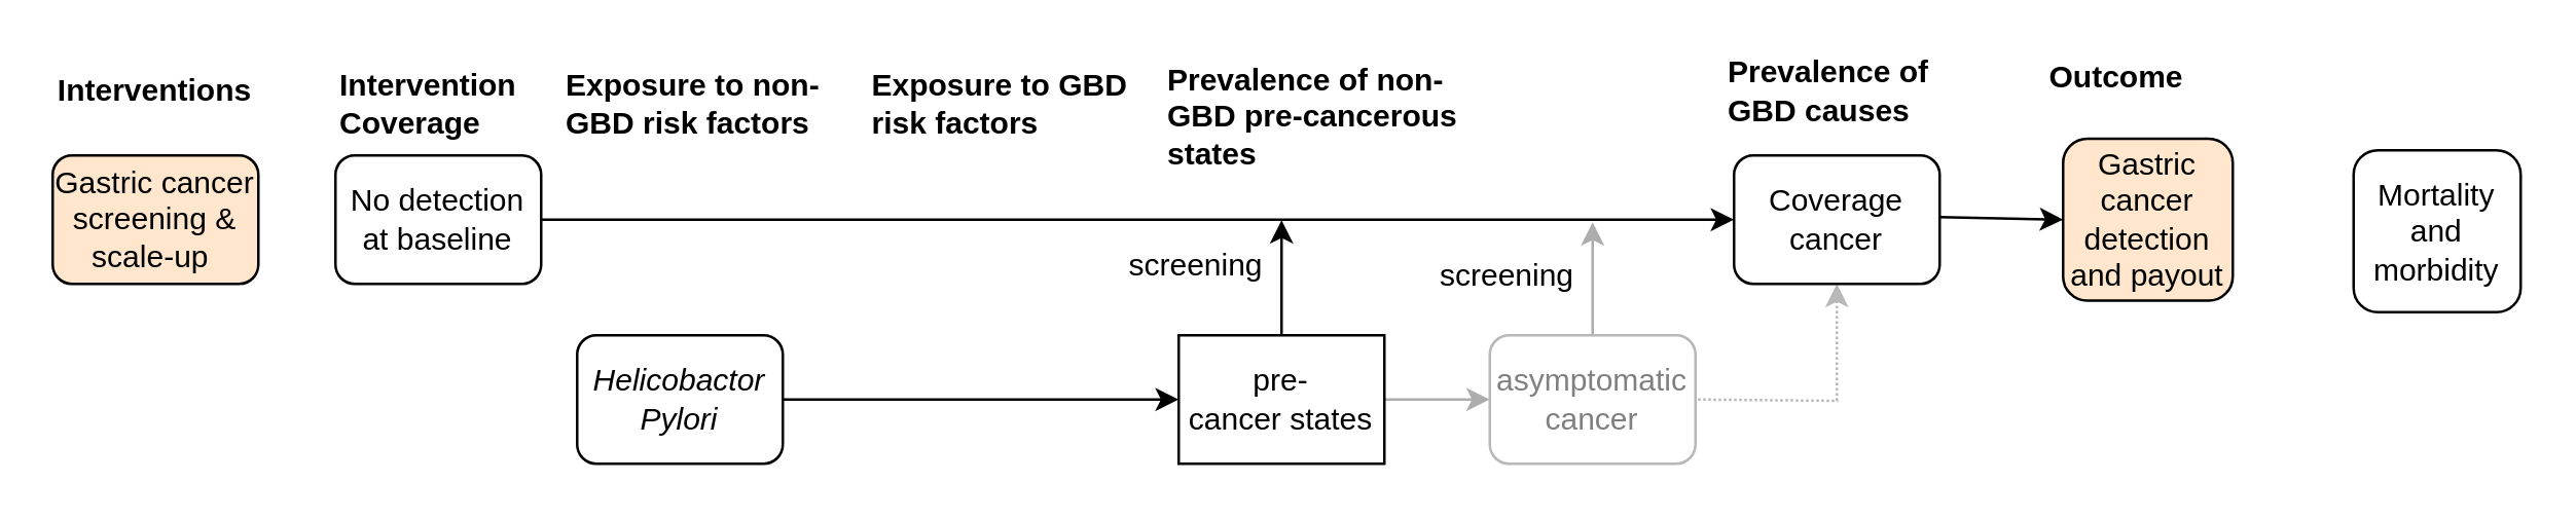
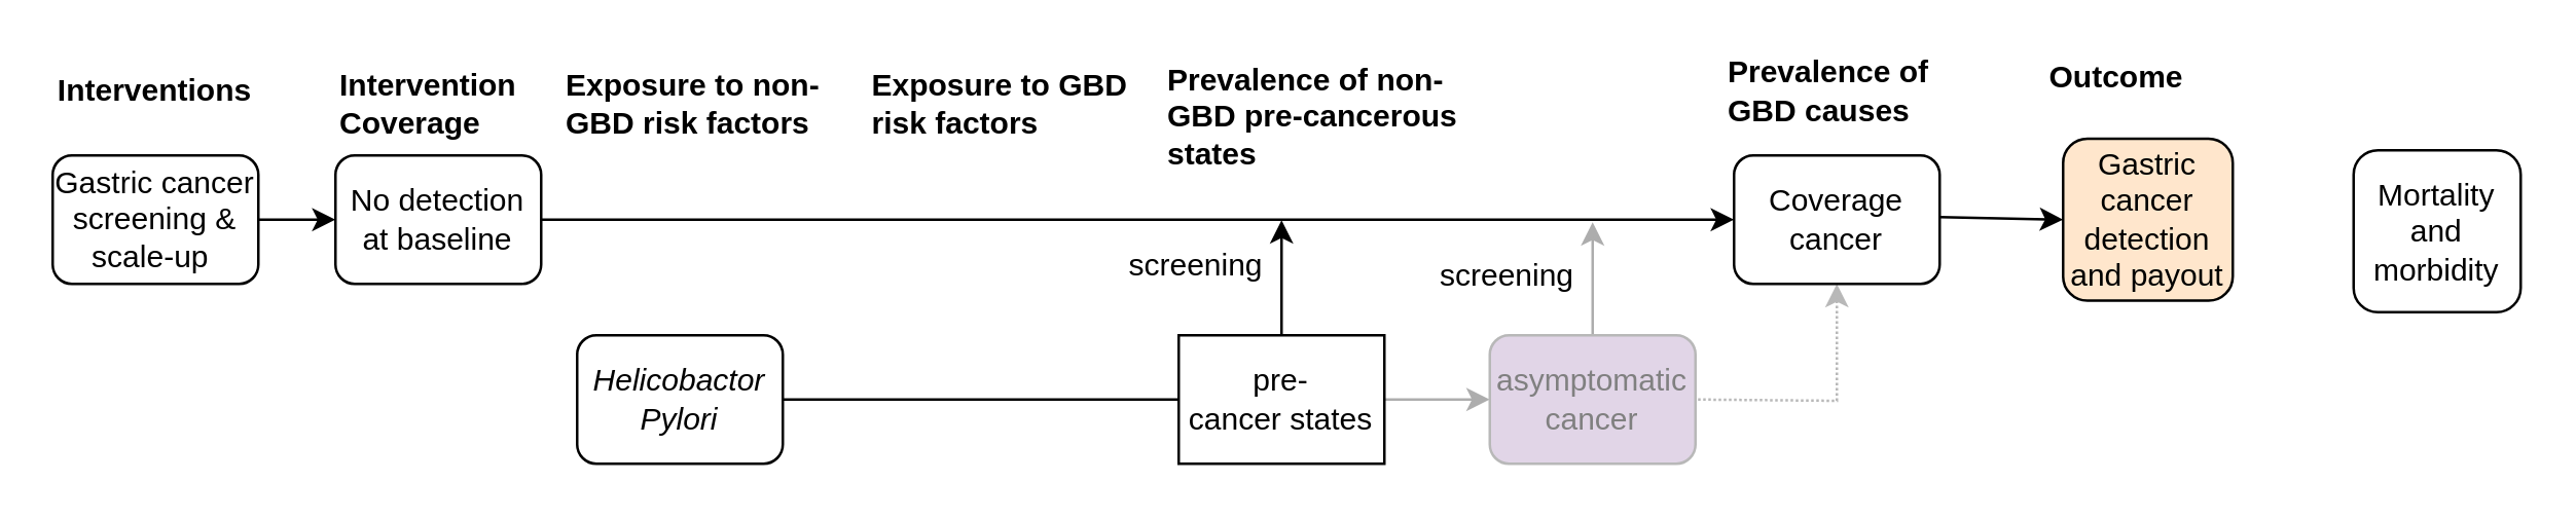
  <mxCell id="0" />
  <mxCell id="1" parent="0" />
  <mxCell id="2" value="&lt;b&gt;Interventions&lt;/b&gt;" style="text;html=1;strokeColor=none;fillColor=none;align=center;verticalAlign=middle;whiteSpace=wrap;rounded=0;" parent="1" vertex="1"><mxGeometry x="40" y="25" width="40" height="20" as="geometry" /></mxCell>
  <mxCell id="3" value="&lt;b&gt;Intervention &lt;br&gt;Coverage&lt;/b&gt;" style="text;html=1;strokeColor=none;fillColor=none;align=left;verticalAlign=middle;whiteSpace=wrap;rounded=0;" parent="1" vertex="1"><mxGeometry x="130" y="30" width="140" height="20" as="geometry" /></mxCell>
  <mxCell id="4" value="&lt;b&gt;Exposure to GBD&amp;nbsp;&lt;br&gt;risk factors&lt;/b&gt;" style="text;html=1;strokeColor=none;fillColor=none;align=left;verticalAlign=middle;whiteSpace=wrap;rounded=0;" parent="1" vertex="1"><mxGeometry x="337" y="30" width="180" height="20" as="geometry" /></mxCell>
  <mxCell id="5" value="&lt;b&gt;Prevalence of &lt;br&gt;GBD causes&lt;/b&gt;" style="text;html=1;strokeColor=none;fillColor=none;align=left;verticalAlign=middle;whiteSpace=wrap;rounded=0;" parent="1" vertex="1"><mxGeometry x="669.5" y="25" width="89" height="20" as="geometry" /></mxCell>
- <mxCell id="7" value="Gastric cancer screening &amp;amp; scale-up&amp;nbsp;" style="rounded=1;whiteSpace=wrap;html=1;fillColor=#ffe6cc;" parent="1" vertex="1"><mxGeometry x="20" y="60" width="80" height="50" as="geometry" /></mxCell>
+ <mxCell id="6" style="edgeStyle=orthogonalEdgeStyle;rounded=0;orthogonalLoop=1;jettySize=auto;html=1;exitX=1;exitY=0.5;exitDx=0;exitDy=0;entryX=0;entryY=0.5;entryDx=0;entryDy=0;" parent="1" source="7" target="8" edge="1"><mxGeometry relative="1" as="geometry" /></mxCell>
+ <mxCell id="7" value="Gastric cancer screening &amp;amp; scale-up&amp;nbsp;" style="rounded=1;whiteSpace=wrap;html=1;" parent="1" vertex="1"><mxGeometry x="20" y="60" width="80" height="50" as="geometry" /></mxCell>
  <mxCell id="8" value="No detection at baseline" style="rounded=1;whiteSpace=wrap;html=1;" parent="1" vertex="1"><mxGeometry x="130" y="60" width="80" height="50" as="geometry" /></mxCell>
  <mxCell id="9" value="&lt;b&gt;Exposure to non-&lt;br&gt;GBD&amp;nbsp;risk factors&lt;/b&gt;" style="text;html=1;strokeColor=none;fillColor=none;align=left;verticalAlign=middle;whiteSpace=wrap;rounded=0;" parent="1" vertex="1"><mxGeometry x="218" y="30" width="180" height="20" as="geometry" /></mxCell>
- <mxCell id="10" style="edgeStyle=orthogonalEdgeStyle;rounded=0;orthogonalLoop=1;jettySize=auto;html=1;exitX=1;exitY=0.5;exitDx=0;exitDy=0;entryX=0;entryY=0.5;entryDx=0;entryDy=0;" parent="1" source="11" target="17" edge="1"><mxGeometry relative="1" as="geometry" /></mxCell>
+ <mxCell id="10" style="edgeStyle=orthogonalEdgeStyle;rounded=0;orthogonalLoop=1;jettySize=auto;html=1;exitX=1;exitY=0.5;exitDx=0;exitDy=0;entryX=0;entryY=0.5;entryDx=0;entryDy=0;endArrow=none;" parent="1" source="11" target="17" edge="1"><mxGeometry relative="1" as="geometry" /></mxCell>
  <mxCell id="11" value="&lt;i&gt;Helicobactor Pylori&lt;/i&gt;" style="rounded=1;whiteSpace=wrap;html=1" parent="1" vertex="1"><mxGeometry x="224" y="130" width="80" height="50" as="geometry" /></mxCell>
  <mxCell id="12" value="&lt;b&gt;Prevalence of&amp;nbsp;non-&lt;br&gt;GBD pre-cancerous states&lt;/b&gt;" style="text;html=1;strokeColor=none;fillColor=none;align=left;verticalAlign=middle;whiteSpace=wrap;rounded=0;" parent="1" vertex="1"><mxGeometry x="452" y="40" width="130" height="10" as="geometry" /></mxCell>
  <mxCell id="13" value="Mortality and morbidity" style="rounded=1;whiteSpace=wrap;html=1;" parent="1" vertex="1"><mxGeometry x="915" y="58" width="65" height="63" as="geometry" /></mxCell>
  <mxCell id="14" style="edgeStyle=orthogonalEdgeStyle;rounded=0;orthogonalLoop=1;jettySize=auto;html=1;entryX=0.5;entryY=1;entryDx=0;entryDy=0;dashed=1;dashPattern=1 1;strokeColor=#B8B8B8;" parent="1" target="18" edge="1"><mxGeometry relative="1" as="geometry"><mxPoint x="660" y="155" as="sourcePoint" /><mxPoint x="582" y="155" as="targetPoint" /></mxGeometry></mxCell>
  <mxCell id="15" style="edgeStyle=orthogonalEdgeStyle;rounded=0;orthogonalLoop=1;jettySize=auto;html=1;exitX=0.5;exitY=0;exitDx=0;exitDy=0;" parent="1" source="17" edge="1"><mxGeometry relative="1" as="geometry"><mxPoint x="498" y="85.2" as="targetPoint" /></mxGeometry></mxCell>
  <mxCell id="16" value="" style="edgeStyle=orthogonalEdgeStyle;rounded=0;orthogonalLoop=1;jettySize=auto;html=1;strokeColor=#ADADAD;" edge="1" parent="1" source="17" target="24"><mxGeometry relative="1" as="geometry" /></mxCell>
  <mxCell id="17" value="pre-&lt;br&gt;cancer states" style="whiteSpace=wrap;html=1;rounded=0;" parent="1" vertex="1"><mxGeometry x="458" y="130" width="80" height="50" as="geometry" /></mxCell>
  <mxCell id="18" value="Coverage&lt;br&gt;cancer" style="rounded=1;whiteSpace=wrap;html=1;" parent="1" vertex="1"><mxGeometry x="674" y="60" width="80" height="50" as="geometry" /></mxCell>
  <mxCell id="19" style="edgeStyle=orthogonalEdgeStyle;rounded=0;orthogonalLoop=1;jettySize=auto;html=1;exitX=1;exitY=0.5;exitDx=0;exitDy=0;entryX=0;entryY=0.5;entryDx=0;entryDy=0;" parent="1" source="8" target="18" edge="1"><mxGeometry relative="1" as="geometry"><mxPoint x="510" y="85" as="sourcePoint" /><mxPoint x="566" y="85" as="targetPoint" /></mxGeometry></mxCell>
  <mxCell id="20" value="screening" style="text;html=1;strokeColor=none;fillColor=none;align=center;verticalAlign=middle;whiteSpace=wrap;rounded=0;" vertex="1" parent="1"><mxGeometry x="445" y="93" width="40" height="20" as="geometry" /></mxCell>
  <mxCell id="21" value="" style="endArrow=classic;html=1;entryX=0;entryY=0.5;entryDx=0;entryDy=0;" edge="1" parent="1" target="25"><mxGeometry width="50" height="50" relative="1" as="geometry"><mxPoint x="754" y="84" as="sourcePoint" /><mxPoint x="773" y="85" as="targetPoint" /></mxGeometry></mxCell>
  <mxCell id="22" value="&lt;b&gt;Outcome&lt;/b&gt;" style="text;html=1;strokeColor=none;fillColor=none;align=left;verticalAlign=middle;whiteSpace=wrap;rounded=0;" vertex="1" parent="1"><mxGeometry x="795" y="20" width="89" height="20" as="geometry" /></mxCell>
  <mxCell id="23" value="" style="edgeStyle=orthogonalEdgeStyle;rounded=0;orthogonalLoop=1;jettySize=auto;html=1;strokeColor=#ADADAD;" edge="1" parent="1" source="24"><mxGeometry relative="1" as="geometry"><mxPoint x="619" y="86" as="targetPoint" /></mxGeometry></mxCell>
- <mxCell id="24" value="&lt;font color=&quot;#808080&quot;&gt;asymptomatic cancer&lt;/font&gt;" style="rounded=1;whiteSpace=wrap;html=1;strokeColor=#B8B8B8;" vertex="1" parent="1"><mxGeometry x="579" y="130" width="80" height="50" as="geometry" /></mxCell>
+ <mxCell id="24" value="&lt;font color=&quot;#808080&quot;&gt;asymptomatic cancer&lt;/font&gt;" style="rounded=1;whiteSpace=wrap;html=1;strokeColor=#B8B8B8;fillColor=#e1d5e7;" vertex="1" parent="1"><mxGeometry x="579" y="130" width="80" height="50" as="geometry" /></mxCell>
  <mxCell id="25" value="Gastric cancer detection and payout" style="rounded=1;whiteSpace=wrap;html=1;fillColor=#ffe6cc;" vertex="1" parent="1"><mxGeometry x="802" y="53.5" width="66" height="63" as="geometry" /></mxCell>
  <mxCell id="26" value="screening" style="text;html=1;strokeColor=none;fillColor=none;align=center;verticalAlign=middle;whiteSpace=wrap;rounded=0;" vertex="1" parent="1"><mxGeometry x="566" y="96.5" width="40" height="20" as="geometry" /></mxCell>
